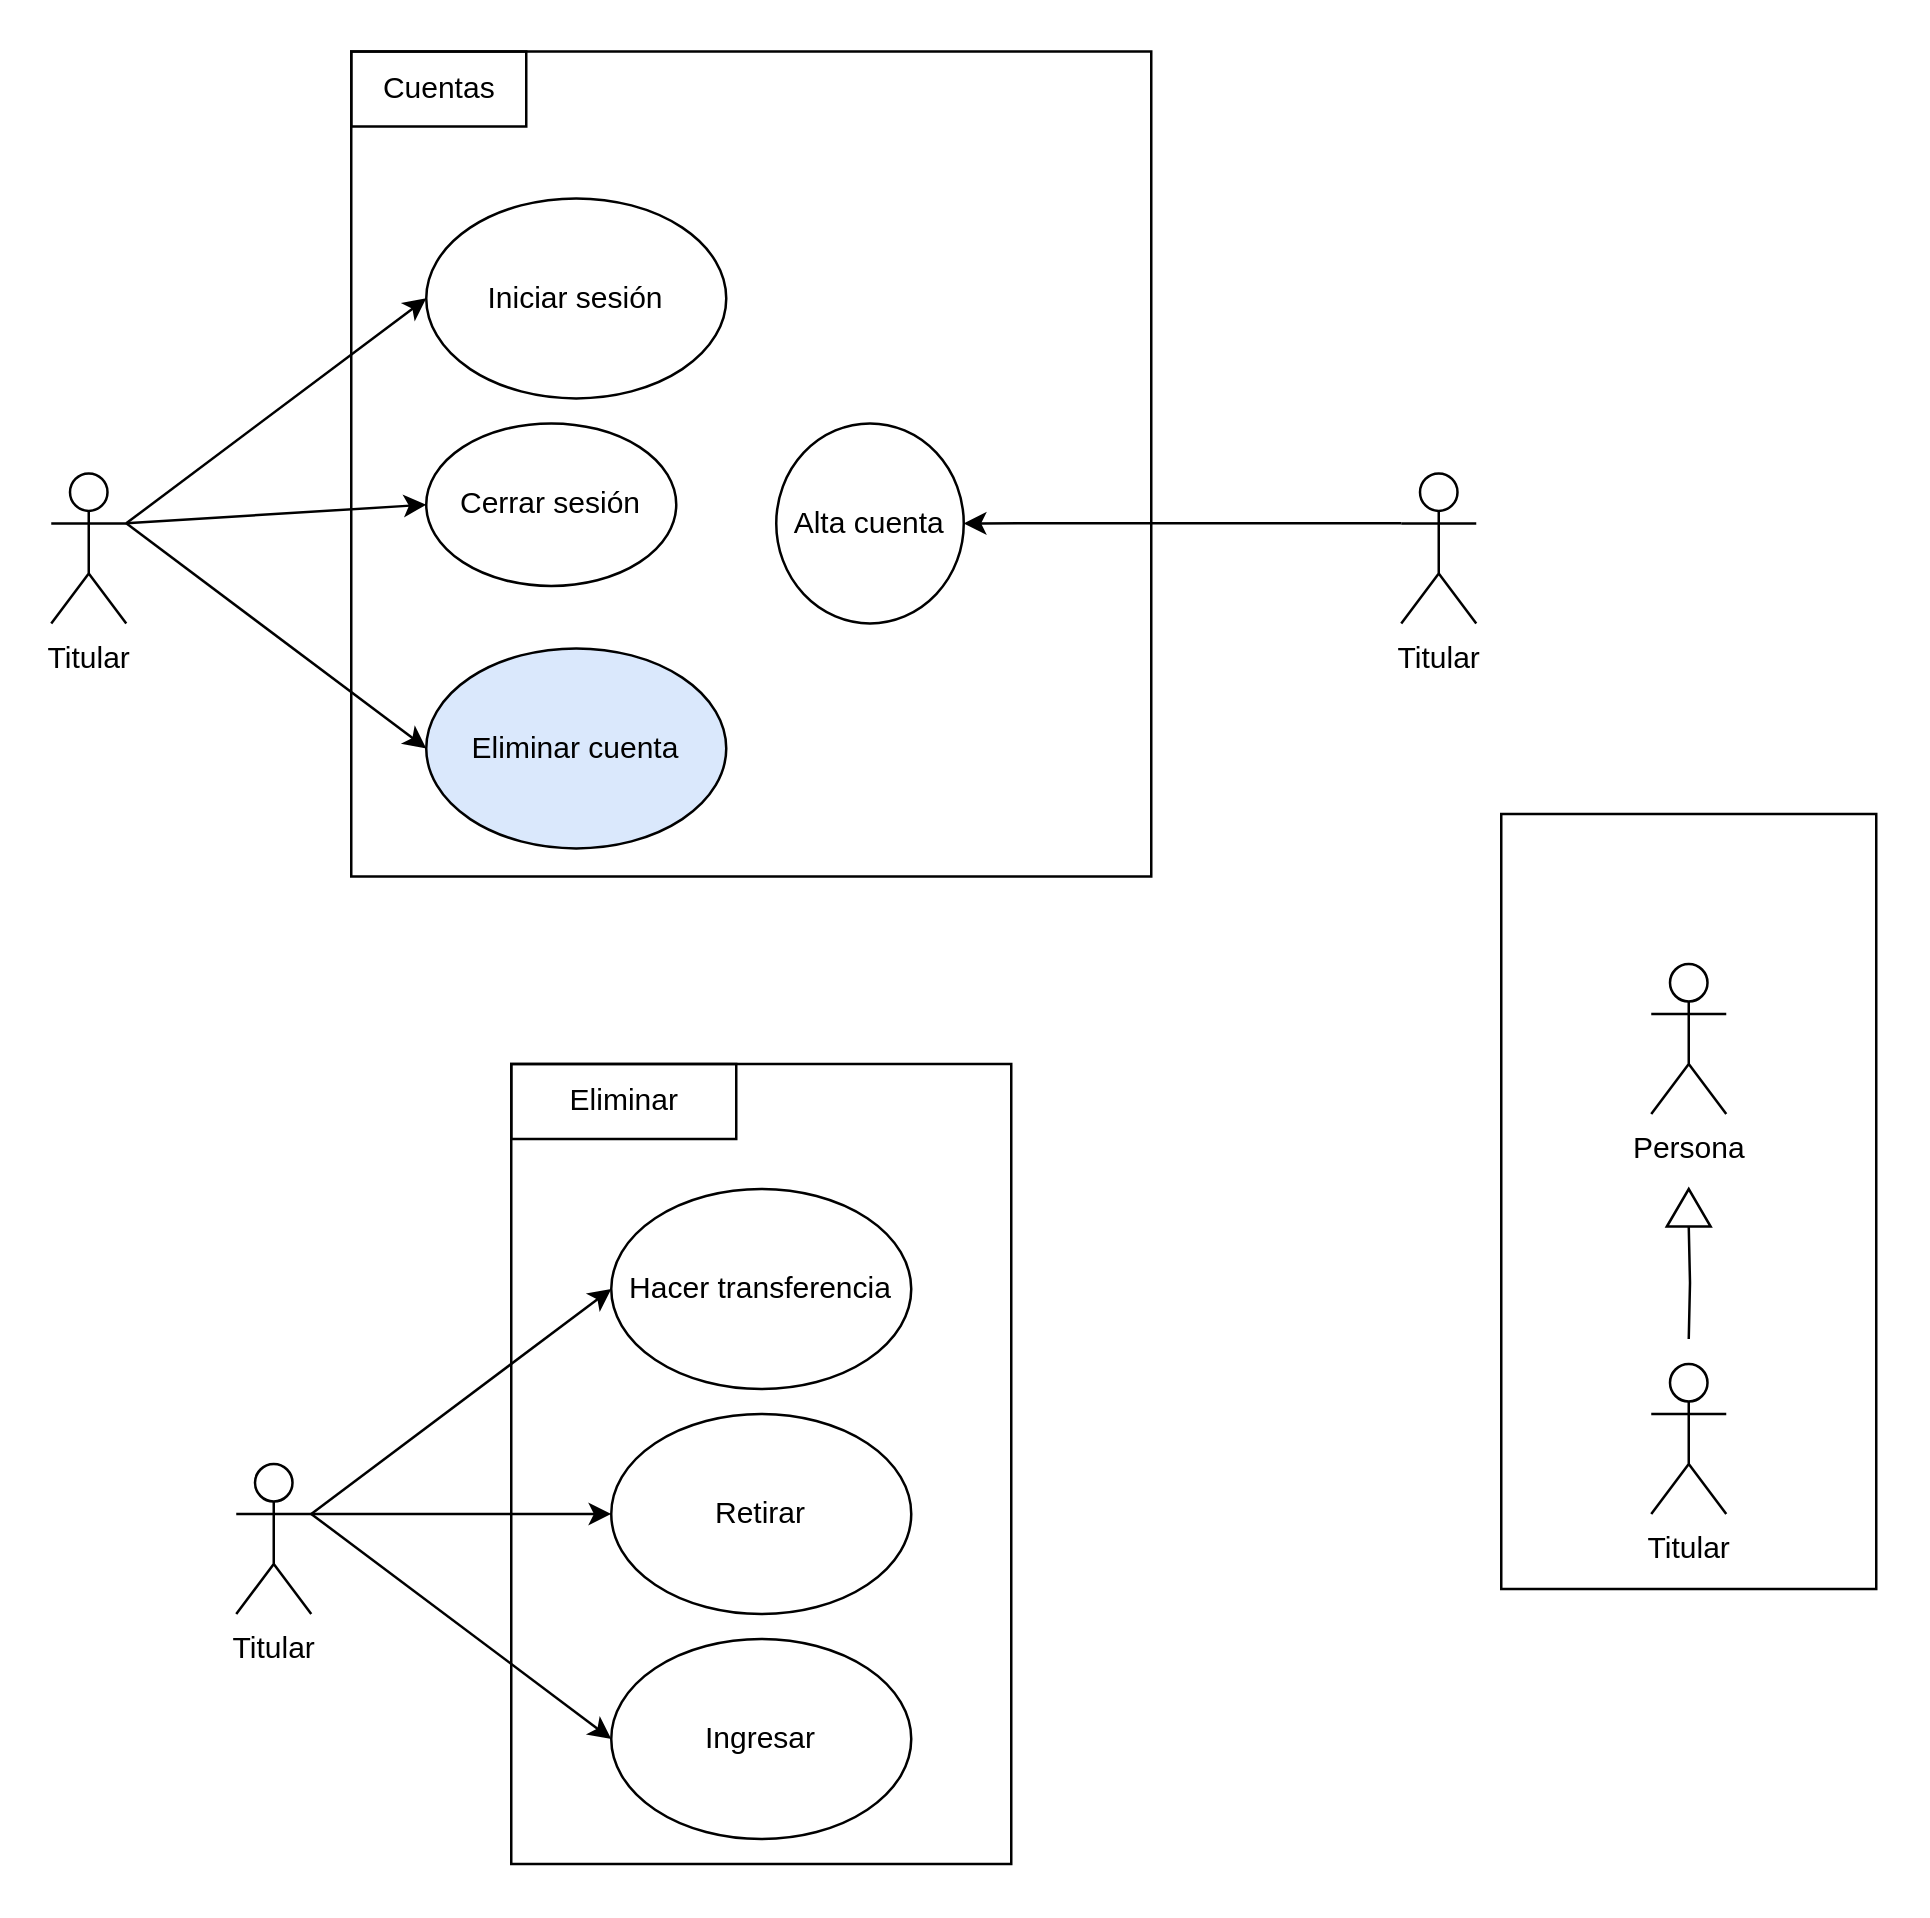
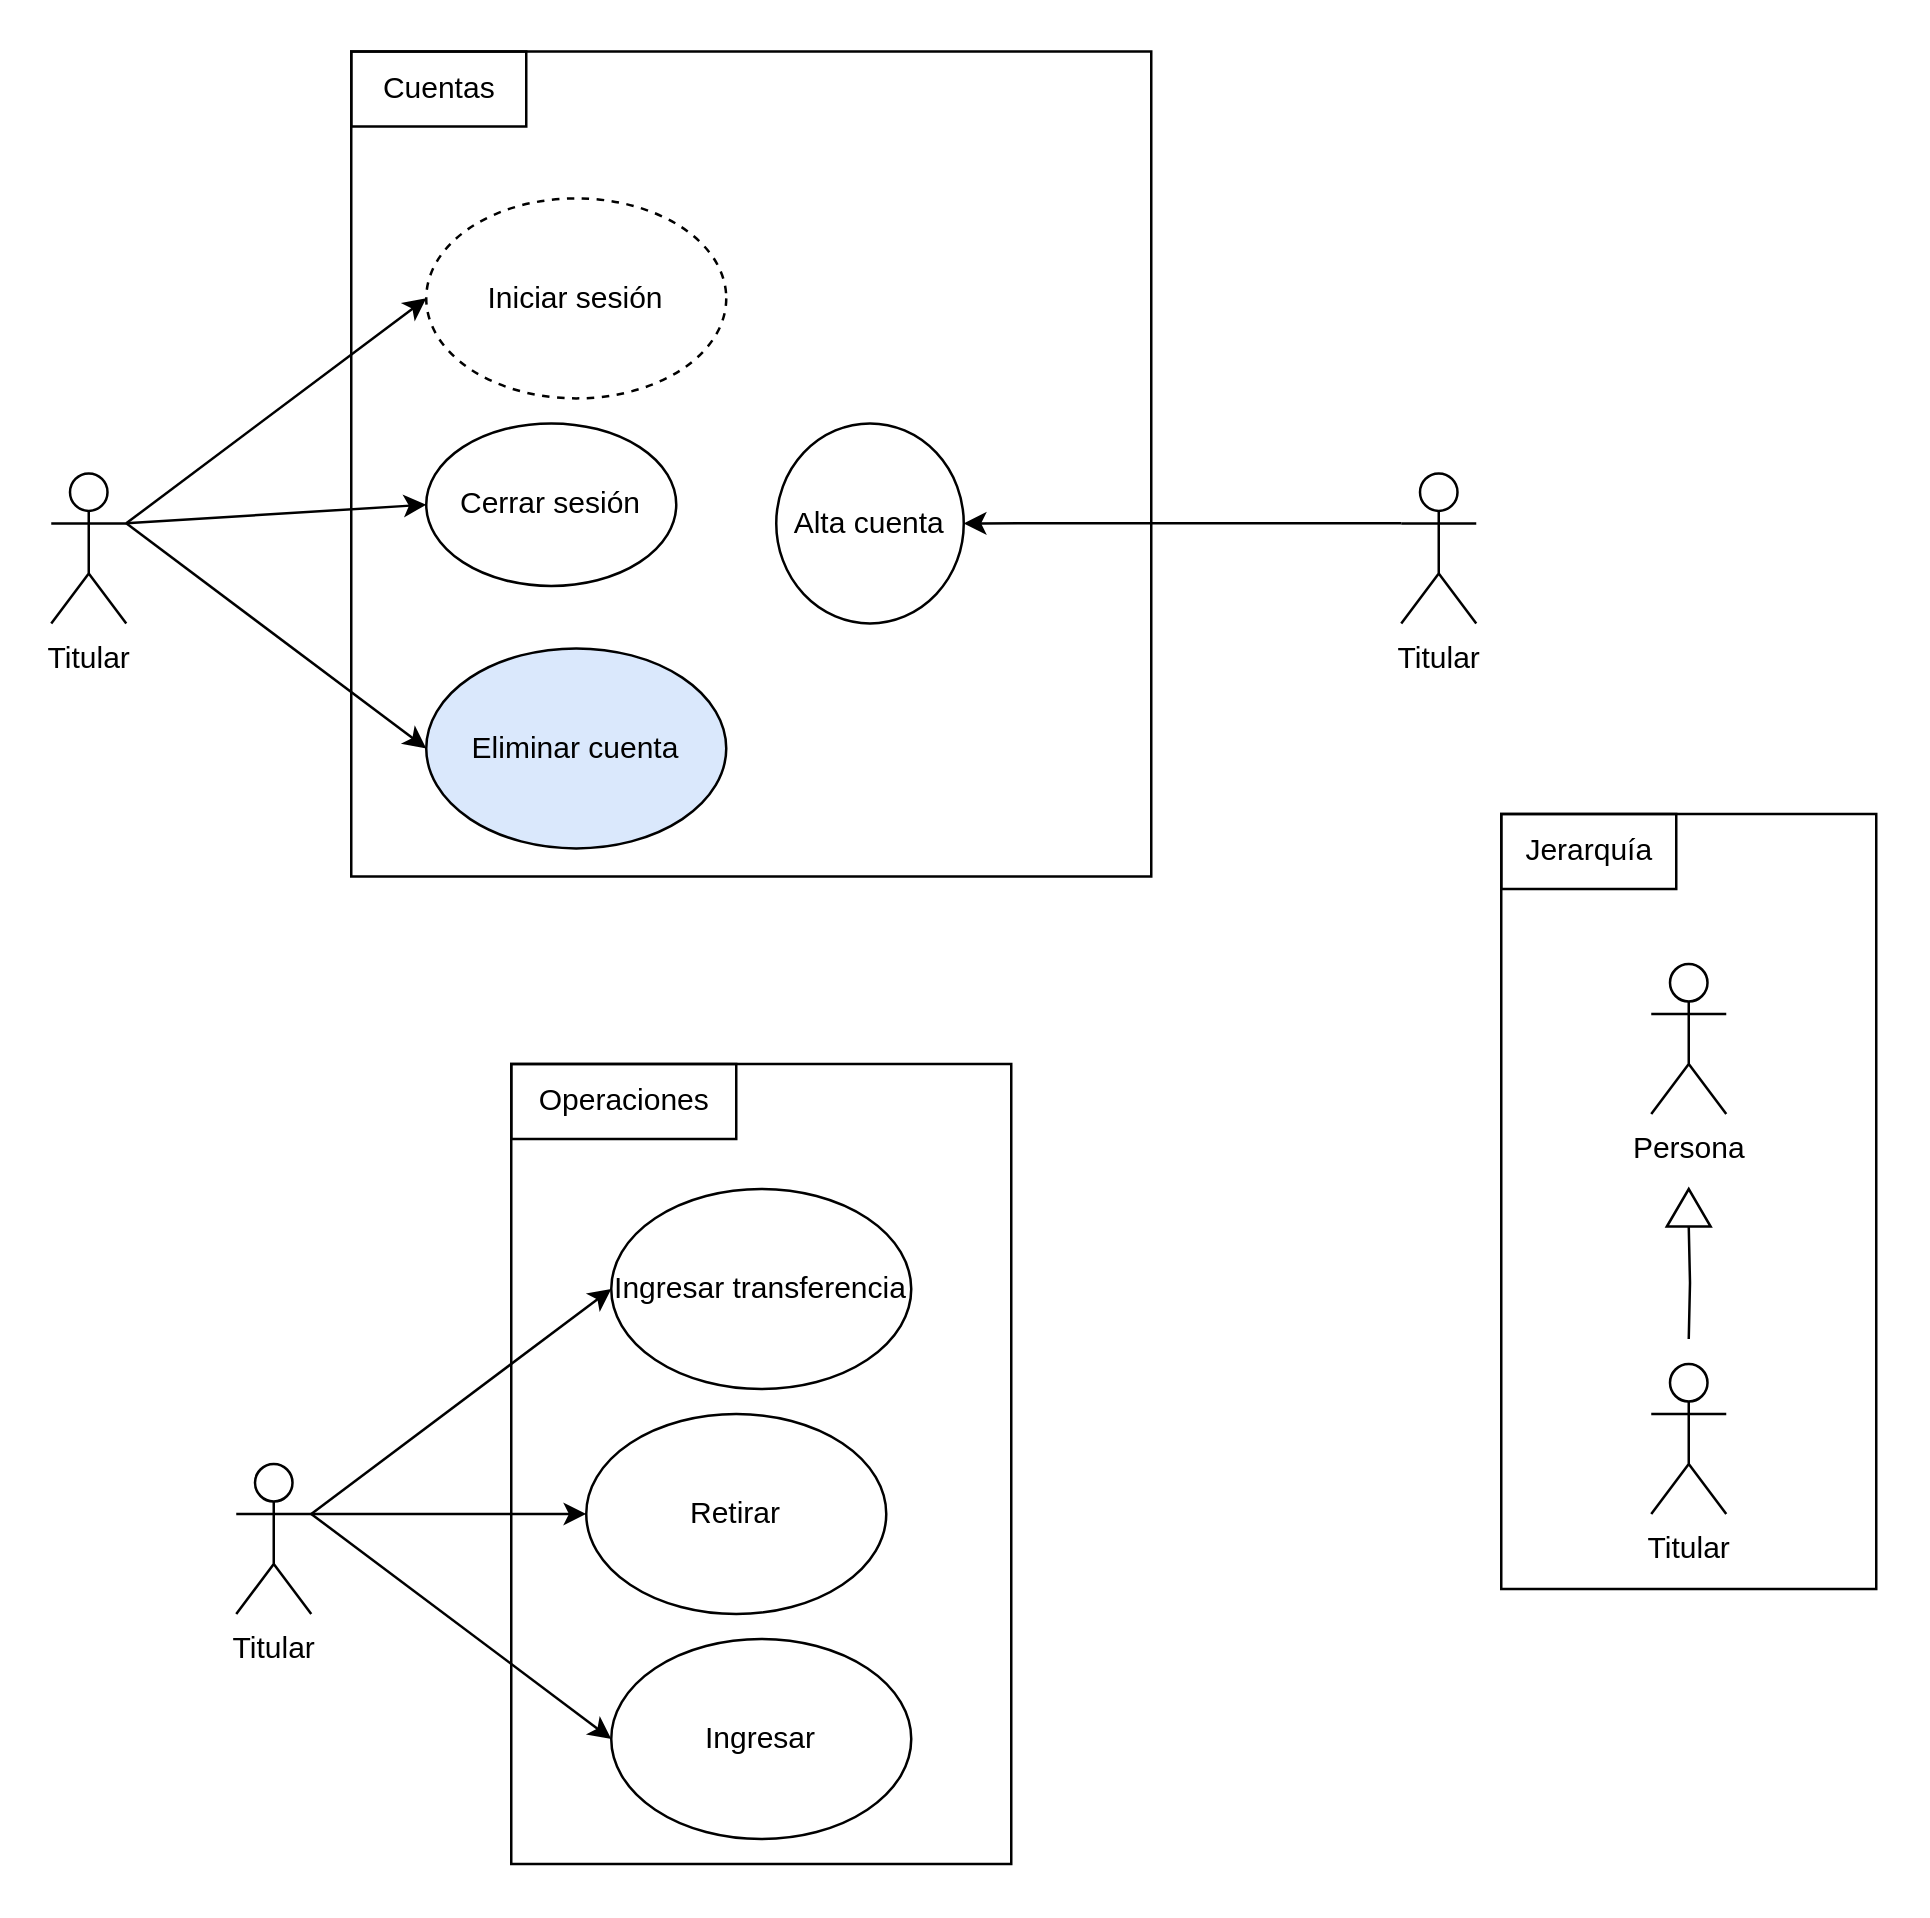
  <mxCell id="0" />
  <mxCell id="1" parent="0" />
  <mxCell id="2" style="rounded=0;orthogonalLoop=1;jettySize=auto;html=1;exitX=1;exitY=0.333;exitDx=0;exitDy=0;exitPerimeter=0;entryX=0;entryY=0.5;entryDx=0;entryDy=0;" edge="1" parent="1" source="5" target="7"><mxGeometry relative="1" as="geometry" /></mxCell>
  <mxCell id="3" style="rounded=0;orthogonalLoop=1;jettySize=auto;html=1;exitX=1;exitY=0.333;exitDx=0;exitDy=0;exitPerimeter=0;entryX=0;entryY=0.5;entryDx=0;entryDy=0;" edge="1" parent="1" source="5" target="6"><mxGeometry relative="1" as="geometry" /></mxCell>
  <mxCell id="4" style="rounded=0;orthogonalLoop=1;jettySize=auto;html=1;exitX=1;exitY=0.333;exitDx=0;exitDy=0;exitPerimeter=0;entryX=0;entryY=0.5;entryDx=0;entryDy=0;" edge="1" parent="1" source="5" target="11"><mxGeometry relative="1" as="geometry" /></mxCell>
  <mxCell id="5" value="Titular" style="shape=umlActor;verticalLabelPosition=bottom;verticalAlign=top;html=1;outlineConnect=0;" vertex="1" parent="1"><mxGeometry x="20" y="188.75" width="30" height="60" as="geometry" /></mxCell>
- <mxCell id="6" value="Iniciar sesión" style="ellipse;whiteSpace=wrap;html=1;" vertex="1" parent="1"><mxGeometry x="170" y="78.75" width="120" height="80" as="geometry" /></mxCell>
+ <mxCell id="6" value="Iniciar sesión" style="ellipse;whiteSpace=wrap;html=1;dashed=1;" vertex="1" parent="1"><mxGeometry x="170" y="78.75" width="120" height="80" as="geometry" /></mxCell>
  <mxCell id="7" value="Cerrar sesión" style="ellipse;whiteSpace=wrap;html=1;" vertex="1" parent="1"><mxGeometry x="170" y="168.75" width="100" height="65" as="geometry" /></mxCell>
- <mxCell id="8" value="Hacer transferencia" style="ellipse;whiteSpace=wrap;html=1;" vertex="1" parent="1"><mxGeometry x="244" y="475" width="120" height="80" as="geometry" /></mxCell>
+ <mxCell id="8" value="Ingresar transferencia" style="ellipse;whiteSpace=wrap;html=1;" vertex="1" parent="1"><mxGeometry x="244" y="475" width="120" height="80" as="geometry" /></mxCell>
  <mxCell id="9" value="Ingresar" style="ellipse;whiteSpace=wrap;html=1;" vertex="1" parent="1"><mxGeometry x="244" y="655" width="120" height="80" as="geometry" /></mxCell>
- <mxCell id="10" value="Retirar" style="ellipse;whiteSpace=wrap;html=1;" vertex="1" parent="1"><mxGeometry x="244" y="565" width="120" height="80" as="geometry" /></mxCell>
+ <mxCell id="10" value="Retirar" style="ellipse;whiteSpace=wrap;html=1;" vertex="1" parent="1"><mxGeometry x="234" y="565" width="120" height="80" as="geometry" /></mxCell>
  <mxCell id="11" value="Eliminar cuenta" style="ellipse;whiteSpace=wrap;html=1;fillColor=#dae8fc;" vertex="1" parent="1"><mxGeometry x="170" y="258.75" width="120" height="80" as="geometry" /></mxCell>
  <mxCell id="12" value="Alta cuenta" style="ellipse;whiteSpace=wrap;html=1;" vertex="1" parent="1"><mxGeometry x="310" y="168.75" width="75" height="80" as="geometry" /></mxCell>
  <mxCell id="13" style="edgeStyle=orthogonalEdgeStyle;rounded=0;orthogonalLoop=1;jettySize=auto;html=1;entryX=0;entryY=0.5;entryDx=0;entryDy=0;endArrow=none;endFill=0;" edge="1" parent="1" target="16"><mxGeometry relative="1" as="geometry"><mxPoint x="675" y="535" as="sourcePoint" /></mxGeometry></mxCell>
  <mxCell id="14" value="Titular" style="shape=umlActor;verticalLabelPosition=bottom;verticalAlign=top;html=1;outlineConnect=0;" vertex="1" parent="1"><mxGeometry x="660" y="545" width="30" height="60" as="geometry" /></mxCell>
  <mxCell id="15" value="Persona" style="shape=umlActor;verticalLabelPosition=bottom;verticalAlign=top;html=1;outlineConnect=0;" vertex="1" parent="1"><mxGeometry x="660" y="385" width="30" height="60" as="geometry" /></mxCell>
  <mxCell id="16" value="" style="triangle;whiteSpace=wrap;html=1;rotation=-90;" vertex="1" parent="1"><mxGeometry x="667.5" y="473.75" width="15" height="17.5" as="geometry" /></mxCell>
  <mxCell id="17" style="rounded=0;orthogonalLoop=1;jettySize=auto;html=1;exitX=0;exitY=0.333;exitDx=0;exitDy=0;exitPerimeter=0;entryX=1;entryY=0.5;entryDx=0;entryDy=0;" edge="1" parent="1" source="18" target="12"><mxGeometry relative="1" as="geometry" /></mxCell>
  <mxCell id="18" value="Titular" style="shape=umlActor;verticalLabelPosition=bottom;verticalAlign=top;html=1;outlineConnect=0;" vertex="1" parent="1"><mxGeometry x="560" y="188.75" width="30" height="60" as="geometry" /></mxCell>
  <mxCell id="19" value="" style="rounded=0;whiteSpace=wrap;html=1;fillColor=none;" vertex="1" parent="1"><mxGeometry x="140" y="20" width="320" height="330" as="geometry" /></mxCell>
  <mxCell id="20" value="Cuentas" style="text;html=1;align=center;verticalAlign=middle;resizable=0;points=[];autosize=1;strokeColor=default;fillColor=none;" vertex="1" parent="1"><mxGeometry x="140" y="20" width="70" height="30" as="geometry" /></mxCell>
  <mxCell id="21" style="rounded=0;orthogonalLoop=1;jettySize=auto;html=1;exitX=1;exitY=0.333;exitDx=0;exitDy=0;exitPerimeter=0;entryX=0;entryY=0.5;entryDx=0;entryDy=0;" edge="1" parent="1" source="24" target="8"><mxGeometry relative="1" as="geometry" /></mxCell>
  <mxCell id="22" style="rounded=0;orthogonalLoop=1;jettySize=auto;html=1;exitX=1;exitY=0.333;exitDx=0;exitDy=0;exitPerimeter=0;entryX=0;entryY=0.5;entryDx=0;entryDy=0;" edge="1" parent="1" source="24" target="10"><mxGeometry relative="1" as="geometry" /></mxCell>
  <mxCell id="23" style="rounded=0;orthogonalLoop=1;jettySize=auto;html=1;exitX=1;exitY=0.333;exitDx=0;exitDy=0;exitPerimeter=0;entryX=0;entryY=0.5;entryDx=0;entryDy=0;" edge="1" parent="1" source="24" target="9"><mxGeometry relative="1" as="geometry" /></mxCell>
  <mxCell id="24" value="Titular" style="shape=umlActor;verticalLabelPosition=bottom;verticalAlign=top;html=1;outlineConnect=0;" vertex="1" parent="1"><mxGeometry x="94" y="585" width="30" height="60" as="geometry" /></mxCell>
  <mxCell id="25" value="" style="rounded=0;whiteSpace=wrap;html=1;fillColor=none;" vertex="1" parent="1"><mxGeometry x="204" y="425" width="200" height="320" as="geometry" /></mxCell>
- <mxCell id="26" value="Eliminar" style="text;html=1;align=center;verticalAlign=middle;resizable=0;points=[];autosize=1;strokeColor=default;fillColor=none;" vertex="1" parent="1"><mxGeometry x="204" y="425" width="90" height="30" as="geometry" /></mxCell>
+ <mxCell id="26" value="Operaciones" style="text;html=1;align=center;verticalAlign=middle;resizable=0;points=[];autosize=1;strokeColor=default;fillColor=none;" vertex="1" parent="1"><mxGeometry x="204" y="425" width="90" height="30" as="geometry" /></mxCell>
  <mxCell id="27" value="" style="rounded=0;whiteSpace=wrap;html=1;fillColor=none;" vertex="1" parent="1"><mxGeometry x="600" y="325" width="150" height="310" as="geometry" /></mxCell>
+ <mxCell id="28" value="Jerarquía" style="text;html=1;align=center;verticalAlign=middle;resizable=0;points=[];autosize=1;strokeColor=default;fillColor=none;" vertex="1" parent="1"><mxGeometry x="600" y="325" width="70" height="30" as="geometry" /></mxCell>
